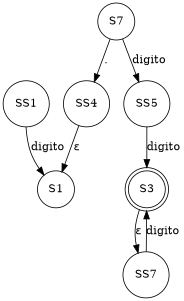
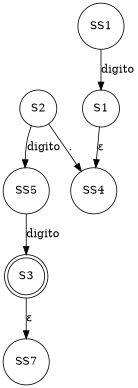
  digraph {
    rankdir=TB
    node [shape=circle]
    n1 [label=S1]
    SS1
    SS4
-   n4 [label=S7]
+   n4 [label=S2]
    SS5
    n6 [label=S3 shape=doublecircle]
    SS7
-   SS4 -> n1 [label="ε"]
+   n1 -> SS4 [label="ε"]
    SS1 -> n1 [label=digito]
    n4 -> SS4 [label="."]
    n4 -> SS5 [label=digito]
    SS5 -> n6 [label=digito]
    n6 -> SS7 [label="ε"]
-   SS7 -> n6 [label=digito]
  }
